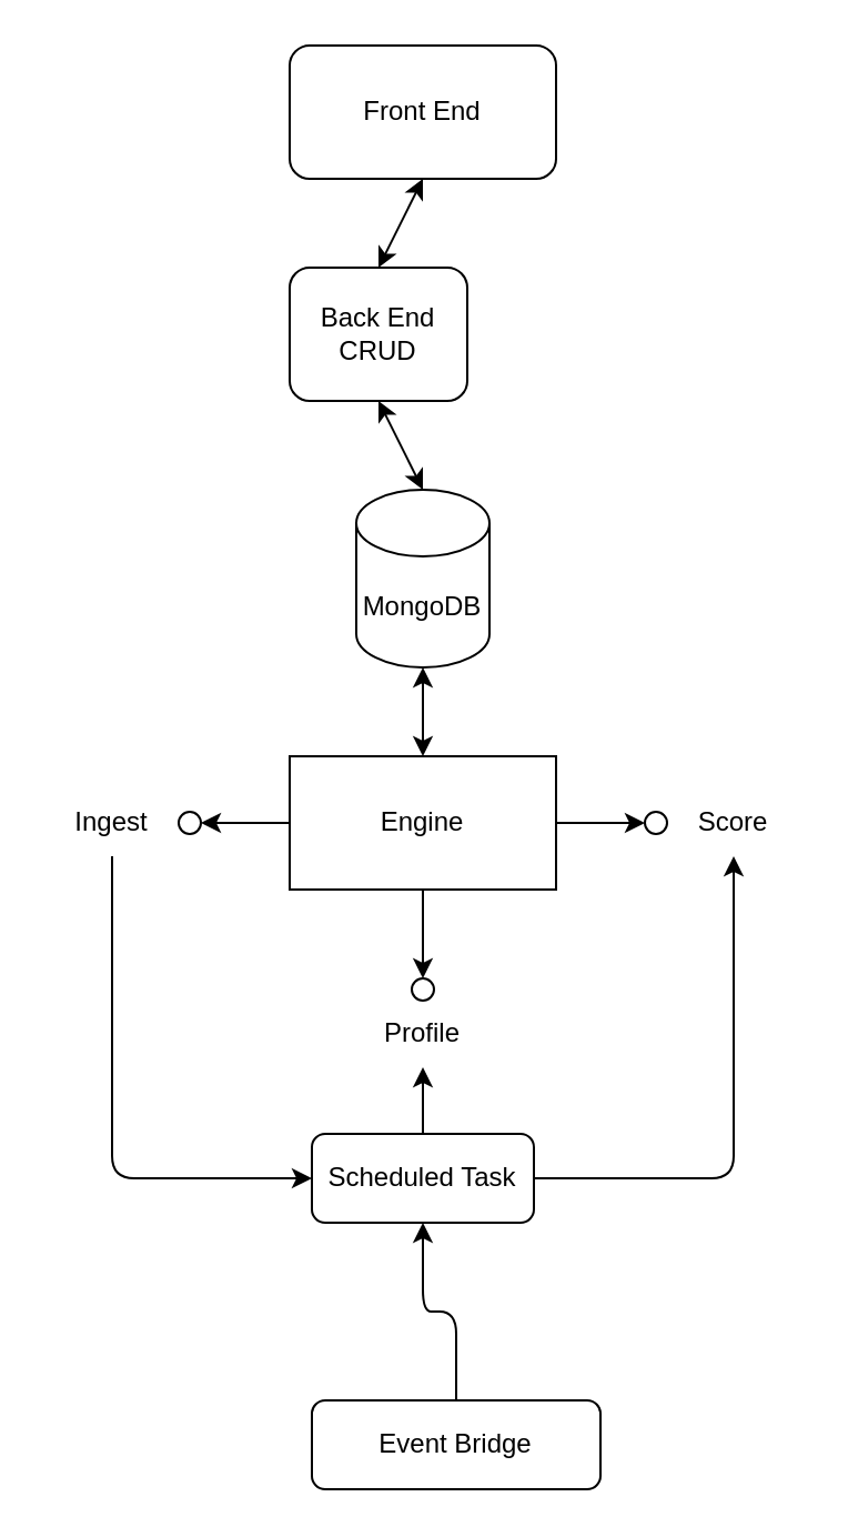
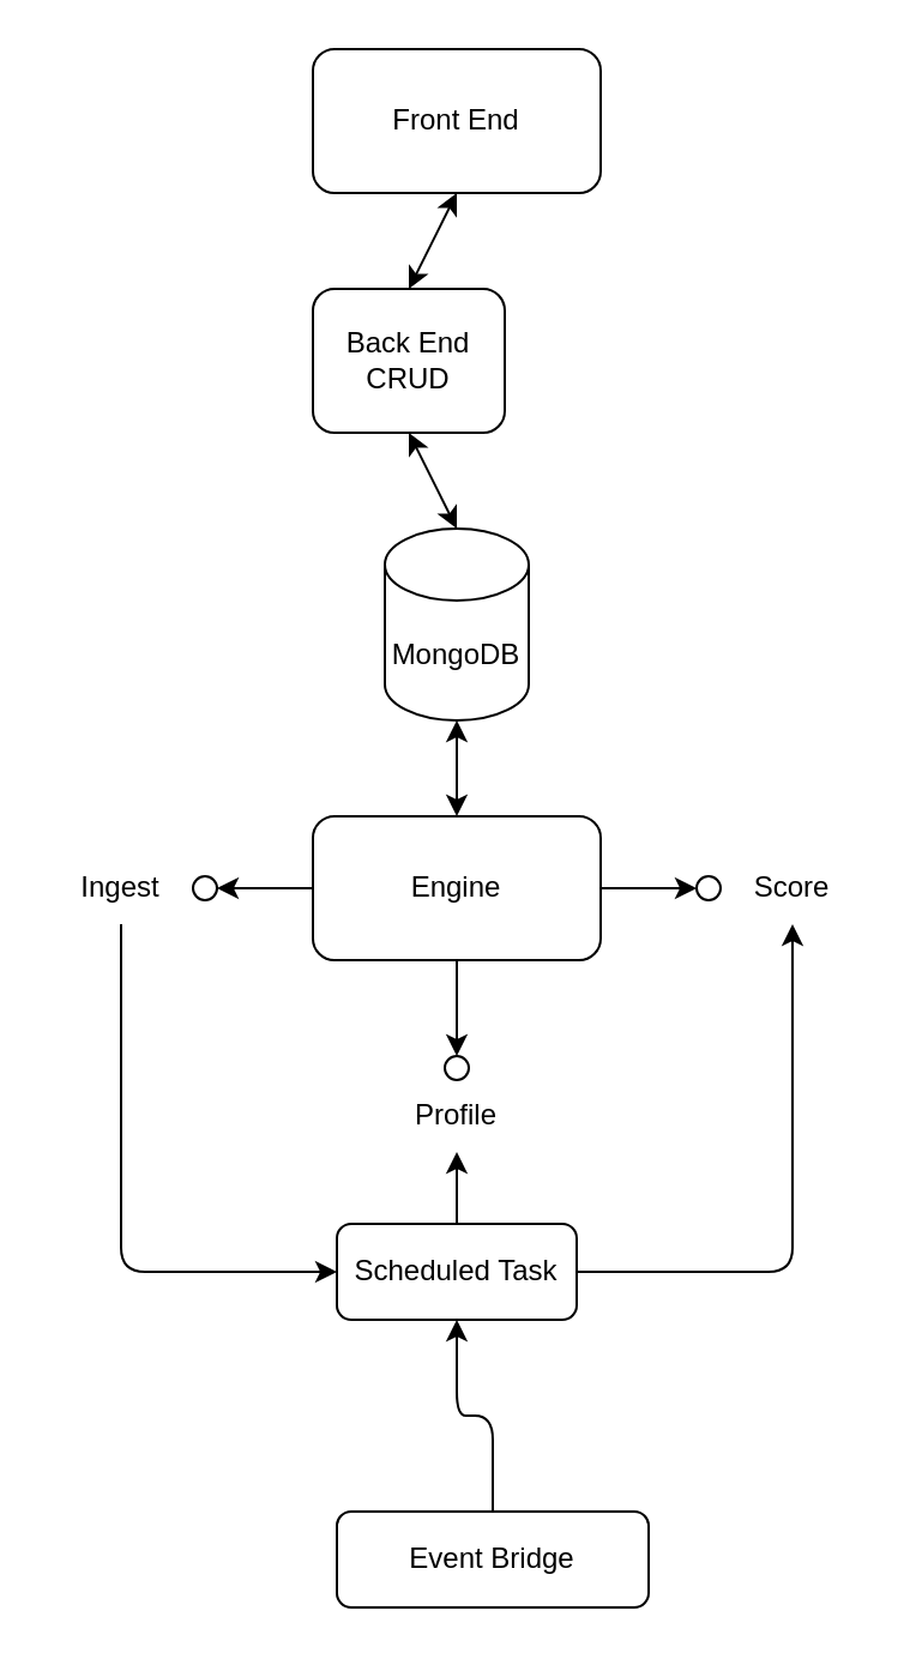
  <mxCell id="0" />
  <mxCell id="1" parent="0" />
  <mxCell id="2" style="edgeStyle=orthogonalEdgeStyle;rounded=1;orthogonalLoop=1;jettySize=auto;html=1;entryX=1;entryY=0.5;entryDx=0;entryDy=0;" parent="1" source="5" target="6" edge="1"><mxGeometry relative="1" as="geometry" /></mxCell>
  <mxCell id="3" style="edgeStyle=orthogonalEdgeStyle;rounded=1;orthogonalLoop=1;jettySize=auto;html=1;entryX=0;entryY=0.5;entryDx=0;entryDy=0;" parent="1" source="5" target="11" edge="1"><mxGeometry relative="1" as="geometry" /></mxCell>
  <mxCell id="4" style="edgeStyle=orthogonalEdgeStyle;rounded=1;orthogonalLoop=1;jettySize=auto;html=1;entryX=0.5;entryY=0;entryDx=0;entryDy=0;" parent="1" source="5" target="9" edge="1"><mxGeometry relative="1" as="geometry" /></mxCell>
- <mxCell id="5" value="Engine" style="whiteSpace=wrap;html=1;fillColor=none;rounded=0;" parent="1" vertex="1"><mxGeometry x="130" y="340" width="120" height="60" as="geometry" /></mxCell>
+ <mxCell id="5" value="Engine" style="rounded=1;whiteSpace=wrap;html=1;fillColor=none;" parent="1" vertex="1"><mxGeometry x="130" y="340" width="120" height="60" as="geometry" /></mxCell>
  <mxCell id="6" value="" style="ellipse;whiteSpace=wrap;html=1;aspect=fixed;fillColor=none;" parent="1" vertex="1"><mxGeometry x="80" y="365" width="10" height="10" as="geometry" /></mxCell>
  <mxCell id="7" style="edgeStyle=orthogonalEdgeStyle;rounded=1;orthogonalLoop=1;jettySize=auto;html=1;entryX=0;entryY=0.5;entryDx=0;entryDy=0;" parent="1" source="8" target="15" edge="1"><mxGeometry relative="1" as="geometry"><mxPoint x="10" y="610" as="targetPoint" /><Array as="points"><mxPoint x="50" y="530" /></Array></mxGeometry></mxCell>
  <mxCell id="8" value="Ingest" style="text;html=1;strokeColor=none;fillColor=none;align=center;verticalAlign=middle;whiteSpace=wrap;rounded=0;" parent="1" vertex="1"><mxGeometry x="20" y="355" width="60" height="30" as="geometry" /></mxCell>
  <mxCell id="9" value="" style="ellipse;whiteSpace=wrap;html=1;aspect=fixed;fillColor=none;" parent="1" vertex="1"><mxGeometry x="185" y="440" width="10" height="10" as="geometry" /></mxCell>
  <mxCell id="10" value="Profile" style="text;html=1;strokeColor=none;fillColor=none;align=center;verticalAlign=middle;whiteSpace=wrap;rounded=0;" parent="1" vertex="1"><mxGeometry x="160" y="450" width="60" height="30" as="geometry" /></mxCell>
  <mxCell id="11" value="" style="ellipse;whiteSpace=wrap;html=1;aspect=fixed;fillColor=none;" parent="1" vertex="1"><mxGeometry x="290" y="365" width="10" height="10" as="geometry" /></mxCell>
  <mxCell id="12" value="Score" style="text;html=1;strokeColor=none;fillColor=none;align=center;verticalAlign=middle;whiteSpace=wrap;rounded=0;" parent="1" vertex="1"><mxGeometry x="300" y="355" width="60" height="30" as="geometry" /></mxCell>
  <mxCell id="13" style="edgeStyle=orthogonalEdgeStyle;rounded=1;orthogonalLoop=1;jettySize=auto;html=1;exitX=0.5;exitY=0;exitDx=0;exitDy=0;entryX=0.5;entryY=1;entryDx=0;entryDy=0;" parent="1" source="15" target="10" edge="1"><mxGeometry relative="1" as="geometry" /></mxCell>
  <mxCell id="14" style="edgeStyle=orthogonalEdgeStyle;rounded=1;orthogonalLoop=1;jettySize=auto;html=1;entryX=0.5;entryY=1;entryDx=0;entryDy=0;" parent="1" source="15" target="12" edge="1"><mxGeometry relative="1" as="geometry" /></mxCell>
  <mxCell id="15" value="Scheduled Task" style="rounded=1;whiteSpace=wrap;html=1;fillColor=none;" parent="1" vertex="1"><mxGeometry x="140" y="510" width="100" height="40" as="geometry" /></mxCell>
  <mxCell id="16" value="MongoDB" style="shape=cylinder3;whiteSpace=wrap;html=1;boundedLbl=1;backgroundOutline=1;size=15;fillColor=none;" parent="1" vertex="1"><mxGeometry x="160" y="220" width="60" height="80" as="geometry" /></mxCell>
  <mxCell id="17" value="Back End CRUD" style="rounded=1;whiteSpace=wrap;html=1;fillColor=none;" parent="1" vertex="1"><mxGeometry x="130" y="120" width="80" height="60" as="geometry" /></mxCell>
  <mxCell id="18" value="" style="endArrow=classic;startArrow=classic;html=1;rounded=1;entryX=0.5;entryY=1;entryDx=0;entryDy=0;exitX=0.5;exitY=0;exitDx=0;exitDy=0;exitPerimeter=0;" parent="1" source="16" target="17" edge="1"><mxGeometry width="50" height="50" relative="1" as="geometry"><mxPoint x="170" y="200" as="sourcePoint" /><mxPoint x="220" y="150" as="targetPoint" /></mxGeometry></mxCell>
  <mxCell id="19" value="Front End" style="rounded=1;whiteSpace=wrap;html=1;fillColor=none;" parent="1" vertex="1"><mxGeometry x="130" y="20" width="120" height="60" as="geometry" /></mxCell>
  <mxCell id="20" value="" style="endArrow=classic;startArrow=classic;html=1;rounded=1;entryX=0.5;entryY=1;entryDx=0;entryDy=0;exitX=0.5;exitY=0;exitDx=0;exitDy=0;" parent="1" source="17" target="19" edge="1"><mxGeometry width="50" height="50" relative="1" as="geometry"><mxPoint x="200" y="230" as="sourcePoint" /><mxPoint x="200" y="150" as="targetPoint" /></mxGeometry></mxCell>
  <mxCell id="21" value="" style="endArrow=classic;startArrow=classic;html=1;rounded=1;entryX=0.5;entryY=0;entryDx=0;entryDy=0;exitX=0.5;exitY=1;exitDx=0;exitDy=0;exitPerimeter=0;" parent="1" source="16" target="5" edge="1"><mxGeometry width="50" height="50" relative="1" as="geometry"><mxPoint x="210" y="240" as="sourcePoint" /><mxPoint x="210" y="200" as="targetPoint" /></mxGeometry></mxCell>
  <mxCell id="22" style="edgeStyle=orthogonalEdgeStyle;rounded=1;orthogonalLoop=1;jettySize=auto;html=1;" parent="1" source="23" target="15" edge="1"><mxGeometry relative="1" as="geometry" /></mxCell>
  <mxCell id="23" value="Event Bridge" style="rounded=1;whiteSpace=wrap;html=1;fillColor=none;" parent="1" vertex="1"><mxGeometry x="140" y="630" width="130" height="40" as="geometry" /></mxCell>
